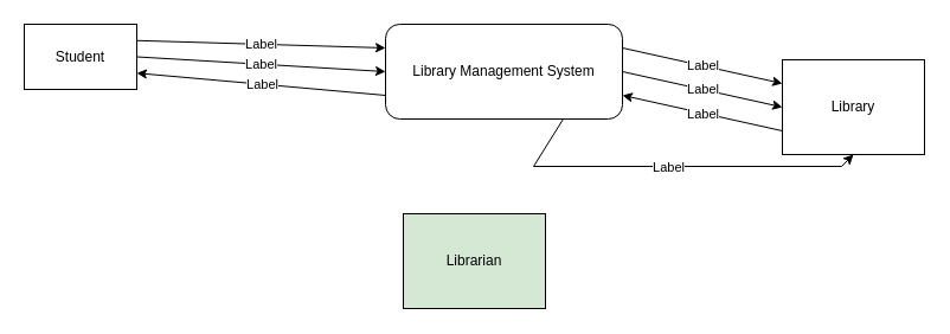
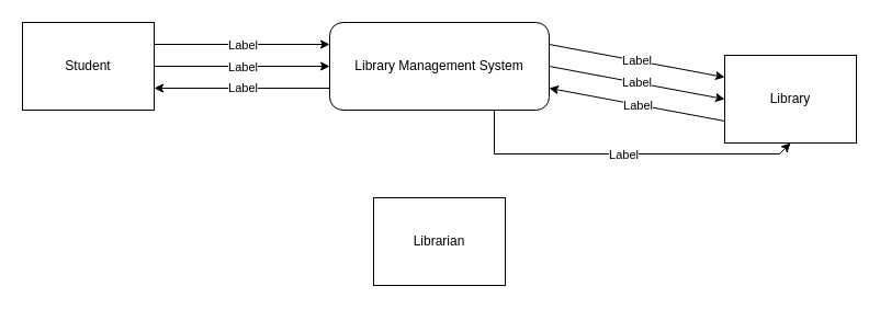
  <mxCell id="0" />
  <mxCell id="1" parent="0" />
- <mxCell id="2" value="Student" style="rounded=0;whiteSpace=wrap;html=1;" vertex="1" parent="1"><mxGeometry x="20" y="20" width="95" height="55" as="geometry" /></mxCell>
+ <mxCell id="2" value="Student" style="rounded=0;whiteSpace=wrap;html=1;" vertex="1" parent="1"><mxGeometry x="20" y="20" width="120" height="80" as="geometry" /></mxCell>
  <mxCell id="3" value="Library" style="rounded=0;whiteSpace=wrap;html=1;" vertex="1" parent="1"><mxGeometry x="660" y="50" width="120" height="80" as="geometry" /></mxCell>
- <mxCell id="4" value="Library Management System" style="rounded=1;whiteSpace=wrap;html=1;" vertex="1" parent="1"><mxGeometry x="325" y="20" width="200" height="80" as="geometry" /></mxCell>
+ <mxCell id="4" value="Library Management System" style="rounded=1;whiteSpace=wrap;html=1;" vertex="1" parent="1"><mxGeometry x="300" y="20" width="200" height="80" as="geometry" /></mxCell>
  <mxCell id="5" value="" style="endArrow=classic;html=1;rounded=0;entryX=0;entryY=0.5;entryDx=0;entryDy=0;exitX=1;exitY=0.5;exitDx=0;exitDy=0;" edge="1" parent="1" source="2" target="4"><mxGeometry relative="1" as="geometry"><mxPoint x="360" y="70" as="sourcePoint" /><mxPoint x="460" y="70" as="targetPoint" /></mxGeometry></mxCell>
  <mxCell id="6" value="Label" style="edgeLabel;resizable=0;html=1;align=center;verticalAlign=middle;" connectable="0" vertex="1" parent="5"><mxGeometry relative="1" as="geometry" /></mxCell>
  <mxCell id="7" value="" style="endArrow=classic;html=1;rounded=0;exitX=1;exitY=0.25;exitDx=0;exitDy=0;entryX=0;entryY=0.25;entryDx=0;entryDy=0;" edge="1" parent="1" source="2" target="4"><mxGeometry relative="1" as="geometry"><mxPoint x="360" y="70" as="sourcePoint" /><mxPoint x="460" y="70" as="targetPoint" /></mxGeometry></mxCell>
  <mxCell id="8" value="Label" style="edgeLabel;resizable=0;html=1;align=center;verticalAlign=middle;" connectable="0" vertex="1" parent="7"><mxGeometry relative="1" as="geometry" /></mxCell>
  <mxCell id="9" value="" style="endArrow=classic;html=1;rounded=0;entryX=1;entryY=0.75;entryDx=0;entryDy=0;exitX=0;exitY=0.75;exitDx=0;exitDy=0;" edge="1" parent="1" source="4" target="2"><mxGeometry relative="1" as="geometry"><mxPoint x="360" y="70" as="sourcePoint" /><mxPoint x="460" y="70" as="targetPoint" /></mxGeometry></mxCell>
  <mxCell id="10" value="Label" style="edgeLabel;resizable=0;html=1;align=center;verticalAlign=middle;" connectable="0" vertex="1" parent="9"><mxGeometry relative="1" as="geometry" /></mxCell>
  <mxCell id="11" value="" style="endArrow=classic;html=1;rounded=0;exitX=1;exitY=0.25;exitDx=0;exitDy=0;entryX=0;entryY=0.25;entryDx=0;entryDy=0;" edge="1" parent="1" source="4" target="3"><mxGeometry relative="1" as="geometry"><mxPoint x="460" y="110" as="sourcePoint" /><mxPoint x="560" y="110" as="targetPoint" /></mxGeometry></mxCell>
  <mxCell id="12" value="Label" style="edgeLabel;resizable=0;html=1;align=center;verticalAlign=middle;" connectable="0" vertex="1" parent="11"><mxGeometry relative="1" as="geometry" /></mxCell>
  <mxCell id="13" value="" style="endArrow=classic;html=1;rounded=0;exitX=1;exitY=0.5;exitDx=0;exitDy=0;entryX=0;entryY=0.5;entryDx=0;entryDy=0;" edge="1" parent="1" source="4" target="3"><mxGeometry relative="1" as="geometry"><mxPoint x="460" y="110" as="sourcePoint" /><mxPoint x="560" y="110" as="targetPoint" /></mxGeometry></mxCell>
  <mxCell id="14" value="Label" style="edgeLabel;resizable=0;html=1;align=center;verticalAlign=middle;" connectable="0" vertex="1" parent="13"><mxGeometry relative="1" as="geometry" /></mxCell>
  <mxCell id="15" value="" style="endArrow=classic;html=1;rounded=0;entryX=1;entryY=0.75;entryDx=0;entryDy=0;exitX=0;exitY=0.75;exitDx=0;exitDy=0;" edge="1" parent="1" source="3" target="4"><mxGeometry relative="1" as="geometry"><mxPoint x="620" y="120" as="sourcePoint" /><mxPoint x="560" y="110" as="targetPoint" /></mxGeometry></mxCell>
  <mxCell id="16" value="Label" style="edgeLabel;resizable=0;html=1;align=center;verticalAlign=middle;" connectable="0" vertex="1" parent="15"><mxGeometry relative="1" as="geometry" /></mxCell>
- <mxCell id="17" value="Librarian" style="rounded=0;whiteSpace=wrap;html=1;fillColor=#d5e8d4;" vertex="1" parent="1"><mxGeometry x="340" y="180" width="120" height="80" as="geometry" /></mxCell>
+ <mxCell id="17" value="Librarian" style="rounded=0;whiteSpace=wrap;html=1;" vertex="1" parent="1"><mxGeometry x="340" y="180" width="120" height="80" as="geometry" /></mxCell>
  <mxCell id="18" value="" style="endArrow=classic;html=1;rounded=0;exitX=0.75;exitY=1;exitDx=0;exitDy=0;entryX=0.5;entryY=1;entryDx=0;entryDy=0;" edge="1" parent="1" source="4" target="3"><mxGeometry relative="1" as="geometry"><mxPoint x="350" y="220" as="sourcePoint" /><mxPoint x="680" y="150" as="targetPoint" /><Array as="points"><mxPoint x="450" y="140" /><mxPoint x="710" y="140" /></Array></mxGeometry></mxCell>
  <mxCell id="19" value="Label" style="edgeLabel;resizable=0;html=1;align=center;verticalAlign=middle;" connectable="0" vertex="1" parent="18"><mxGeometry relative="1" as="geometry" /></mxCell>
